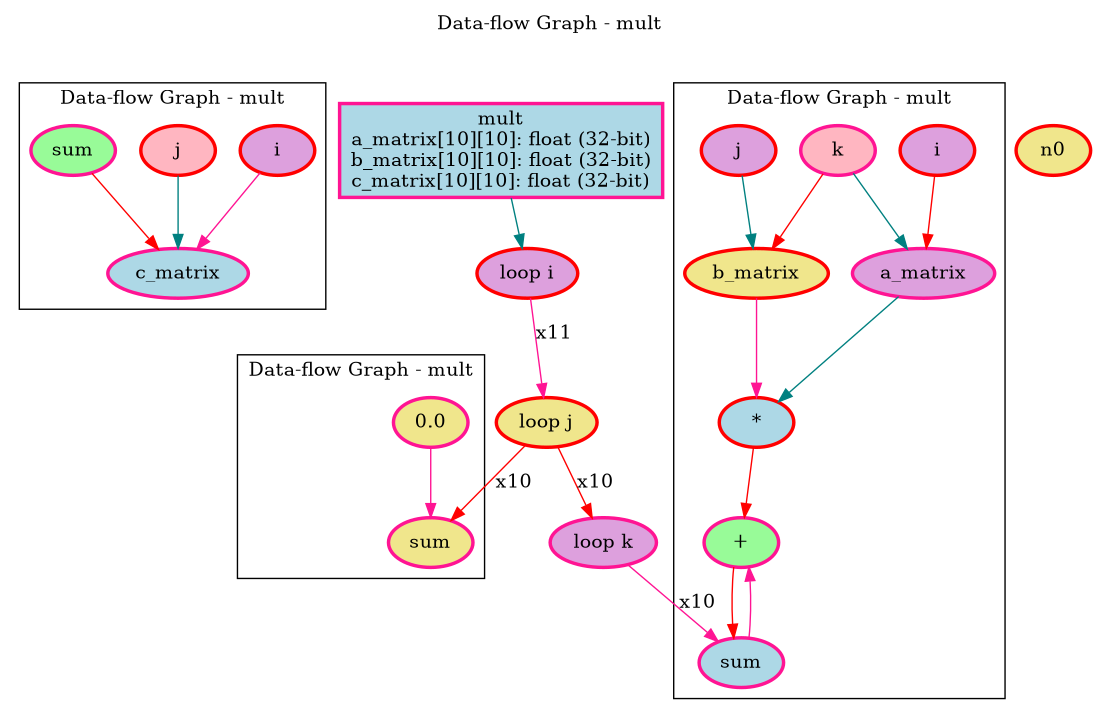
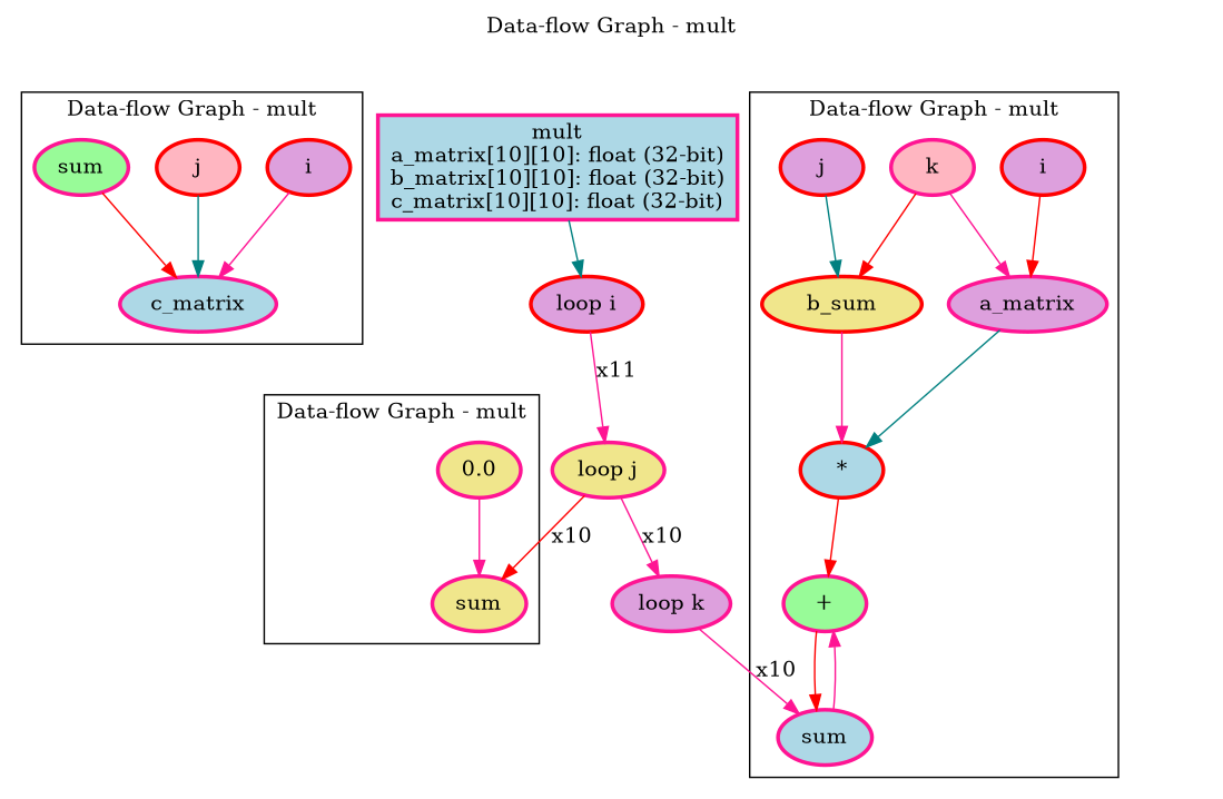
  digraph {
    label="Data-flow Graph - mult"
    labelloc=t
    node [color=deeppink fillcolor=plum penwidth=2.5 style=filled]
    edge [color=deeppink]
    n16 [fillcolor=lightblue label=c_matrix]
    n17 [color=red label=i]
    n18 [color=red fillcolor=lightpink label=j]
    n19 [fillcolor=palegreen label=sum]
    n7 [fillcolor=palegreen label="+"]
    n8 [fillcolor=lightblue label=sum]
    n9 [color=red fillcolor=lightblue label="*"]
    n10 [label=a_matrix]
    n11 [color=red label=i]
    n12 [fillcolor=lightpink label=k]
-   n13 [color=red fillcolor=khaki label=b_matrix]
+   n13 [color=red fillcolor=khaki label=b_sum]
    n15 [color=red label=j]
    n4 [fillcolor=khaki label=sum]
    n5 [fillcolor=khaki label=0.0]
    n1 [fillcolor=lightblue label="mult\na_matrix[10][10]: float (32-bit)\nb_matrix[10][10]: float (32-bit)\nc_matrix[10][10]: float (32-bit)\n" shape=box]
    n2 [color=red label="loop i"]
-   n3 [color=red fillcolor=khaki label="loop j"]
-   n0 [color=red fillcolor=khaki]
+   n3 [fillcolor=khaki label="loop j"]
    n6 [label="loop k"]
    subgraph cluster_1 {
      n16
      n17
      n18
      n19
    }
    subgraph cluster_2 {
      n7
      n8
      n9
      n10
      n11
      n12
      n13
      n15
    }
    subgraph cluster_3 {
      n4
      n5
    }
    subgraph cluster_4 {
    }
    n17 -> n16
    n18 -> n16 [color=teal]
    n19 -> n16 [color=red]
    n7 -> n8 [color=red]
    n8 -> n7
    n9 -> n7 [color=red]
    n10 -> n9 [color=teal]
    n11 -> n10 [color=red]
-   n12 -> n10 [color=teal]
+   n12 -> n10
    n12 -> n13 [color=red]
    n13 -> n9
    n15 -> n13 [color=teal]
    n5 -> n4
    n1 -> n2 [color=teal]
    n2 -> n3 [label=x11]
    n3 -> n4 [color=red label=x10]
-   n3 -> n6 [color=red label=x10]
+   n3 -> n6 [label=x10]
    n6 -> n8 [label=x10]
  }
